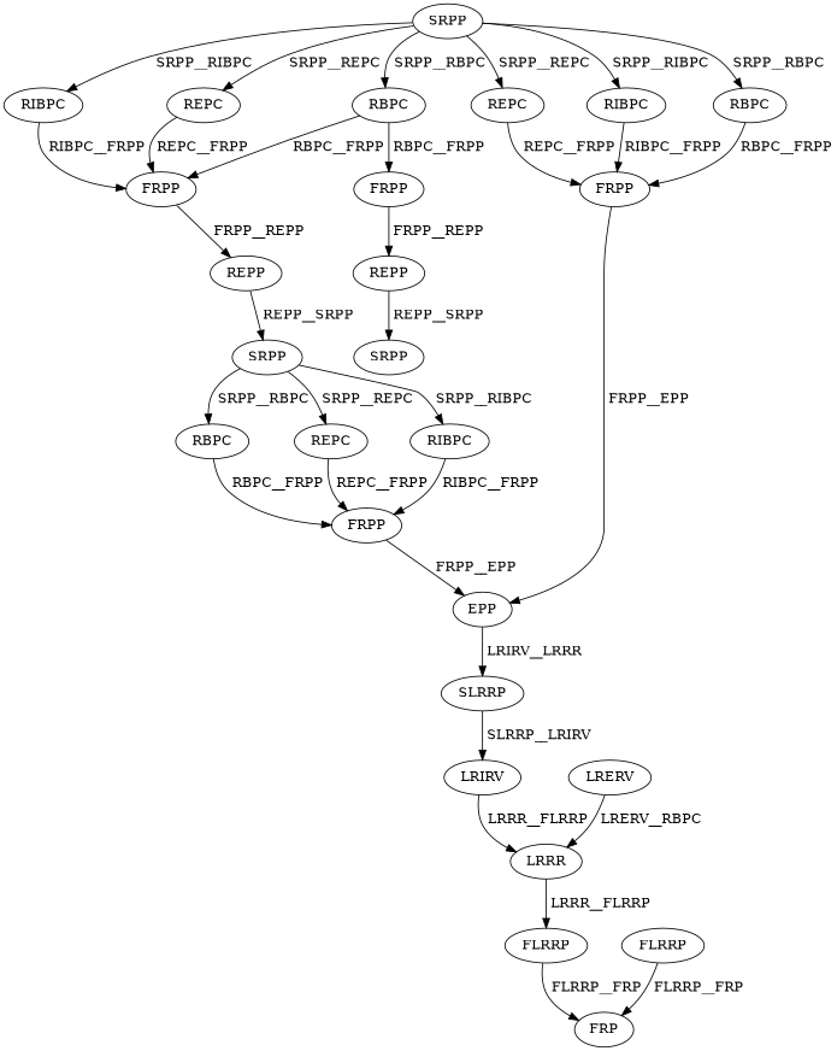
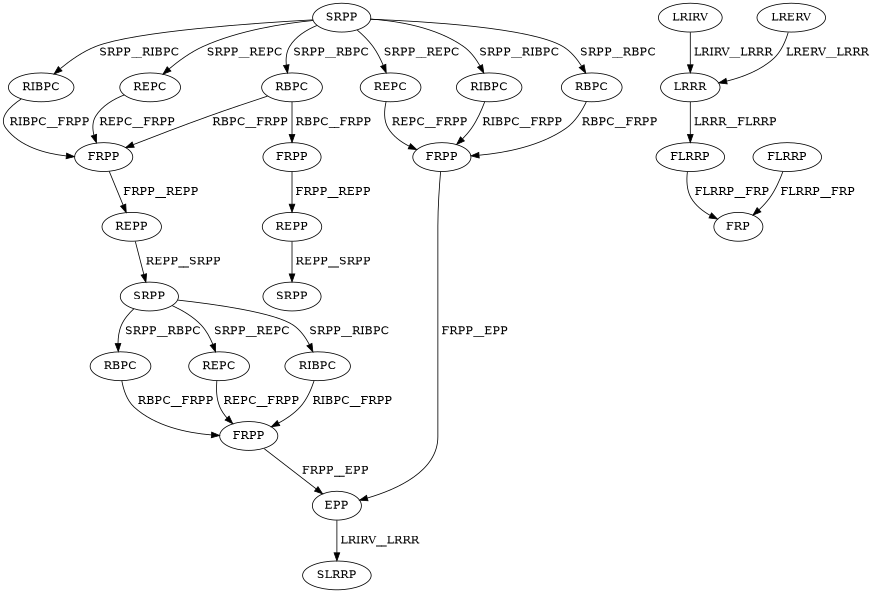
  digraph {
    node [color=black fontcolor=black]
    edge [color=black fontcolor=black]
    n1 [label=SRPP]
    n2 [label=RIBPC]
    n3 [label=REPC]
    n4 [label=RBPC]
    n5 [label=REPC]
    n6 [label=RIBPC]
    n7 [label=RBPC]
    n8 [label=FRPP]
    n9 [label=FRPP]
    n10 [label=FRPP]
    n11 [label=REPP]
    n12 [label=REPP]
    n13 [label=SRPP]
    n14 [label=RBPC]
    n15 [label=REPC]
    n16 [label=RIBPC]
    n17 [label=SRPP]
    n18 [label=EPP]
    n19 [label=FRPP]
    n20 [label=SLRRP]
    n21 [label=LRIRV]
    n22 [label=LRERV]
    n23 [label=LRRR]
    n24 [label=FLRRP]
    n25 [label=FLRRP]
    n26 [label=FRP]
    n1 -> n2 [label=" SRPP__RIBPC"]
    n1 -> n3 [label=" SRPP__REPC"]
    n1 -> n4 [label=" SRPP__RBPC"]
    n1 -> n5 [label=" SRPP__REPC"]
    n1 -> n6 [label=" SRPP__RIBPC"]
    n1 -> n7 [label=" SRPP__RBPC"]
    n2 -> n8 [label=" RIBPC__FRPP"]
    n3 -> n8 [label=" REPC__FRPP"]
    n4 -> n8 [label=" RBPC__FRPP"]
    n4 -> n9 [label=" RBPC__FRPP"]
    n5 -> n10 [label=" REPC__FRPP"]
    n6 -> n10 [label=" RIBPC__FRPP"]
    n7 -> n10 [label=" RBPC__FRPP"]
    n8 -> n11 [label=" FRPP__REPP"]
    n9 -> n12 [label=" FRPP__REPP"]
    n10 -> n18 [label=" FRPP__EPP"]
    n11 -> n13 [label=" REPP__SRPP"]
    n12 -> n17 [label=" REPP__SRPP"]
    n13 -> n14 [label=" SRPP__RBPC"]
    n13 -> n15 [label=" SRPP__REPC"]
    n13 -> n16 [label=" SRPP__RIBPC"]
    n14 -> n19 [label=" RBPC__FRPP"]
    n15 -> n19 [label=" REPC__FRPP"]
    n16 -> n19 [label=" RIBPC__FRPP"]
    n18 -> n20 [label=" LRIRV__LRRR"]
    n19 -> n18 [label=" FRPP__EPP"]
-   n20 -> n21 [label=" SLRRP__LRIRV"]
-   n21 -> n23 [label=" LRRR__FLRRP"]
-   n22 -> n23 [label=" LRERV__RBPC"]
+   n21 -> n23 [label=" LRIRV__LRRR"]
+   n22 -> n23 [label=" LRERV__LRRR"]
    n23 -> n24 [label=" LRRR__FLRRP"]
    n24 -> n26 [label=" FLRRP__FRP"]
    n25 -> n26 [label=" FLRRP__FRP"]
  }
